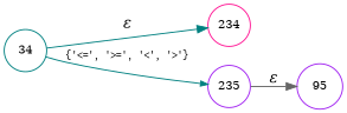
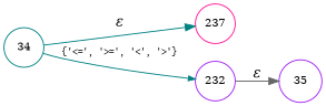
  digraph {
    rankdir=LR
    node [color=purple fixedsize=true fontsize=11 shape=circle peripheries=1]
    edge [color=teal fontname="Times-Italic"]
-   n1 [label=95 width=.6 peripheries=""]
+   n1 [label=35 width=.6 peripheries=""]
    n2 [color=teal label=34 width=.55]
-   n3 [color=deeppink label=234 width=.55]
-   n4 [label=235 width=.55]
+   n3 [color=deeppink label=237 width=.55]
+   n4 [label=232 width=.55]
    n2 -> n3 [label="&epsilon;"]
    n2 -> n4 [arrowhead=normal arrowsize=.7 fontname=Courier fontsize=11 label="{'<=', '>=', '<', '>'}"]
    n4 -> n1 [color=gray40 label="&epsilon;"]
  }
